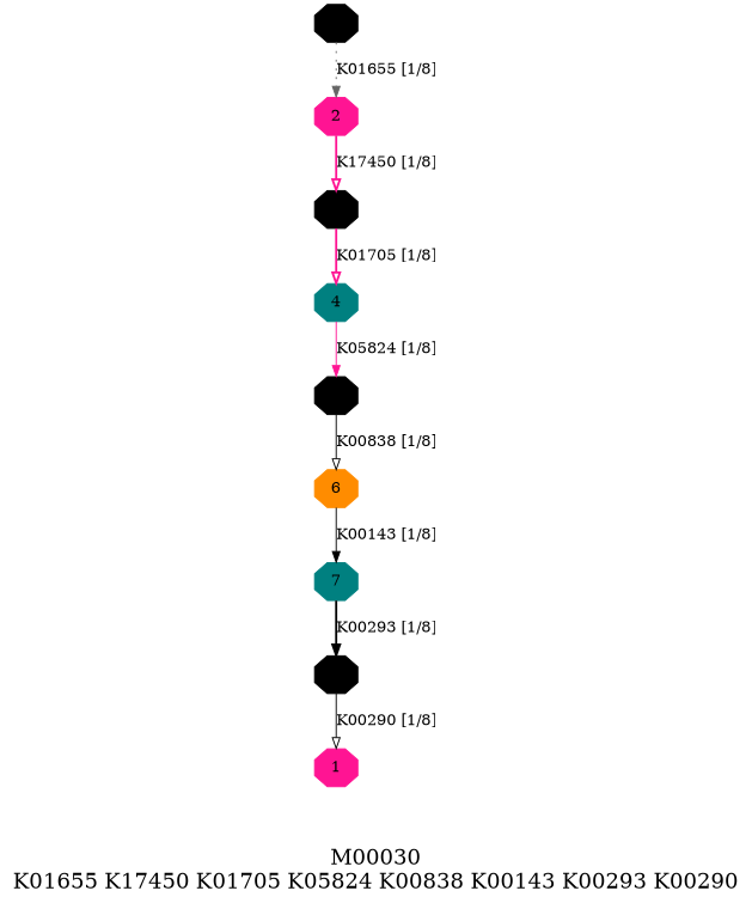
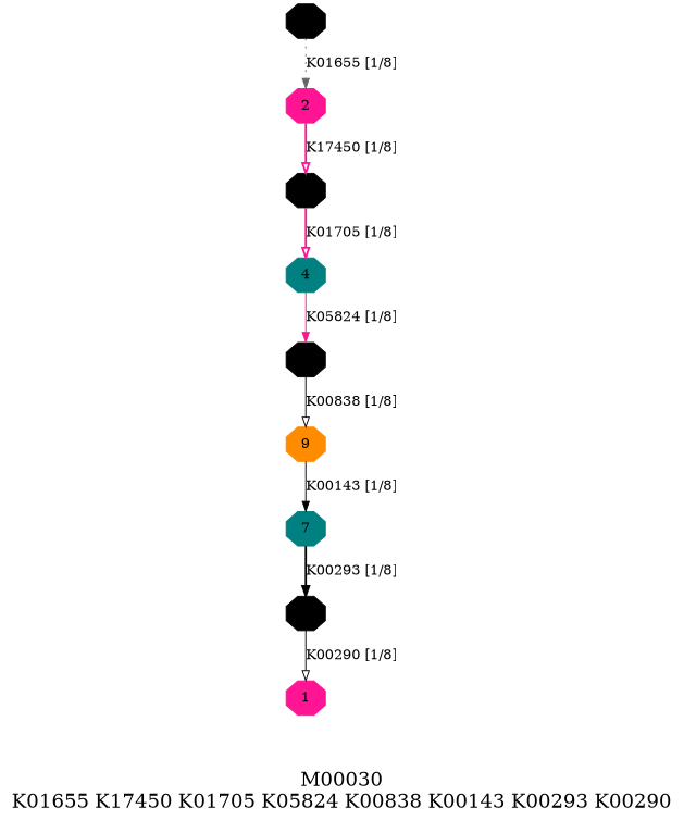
  digraph {
    fontsize=20
    label="M00030\nK01655 K17450 K01705 K05824 K00838 K00143 K00293 K00290"
    node [color=black shape=octagon style=filled]
    edge [color=black style=solid arrowhead=normal]
    0 [height=.3 width=.3]
    1 [color=deeppink height=.3 width=.3]
    2 [color=deeppink height=.3 width=.3]
    3 [height=.3 width=.3]
    4 [color=teal height=.3 width=.3]
    5 [height=.3 width=.3]
-   6 [color=darkorange height=.3 width=.3]
+   6 [color=darkorange height=.3 width=.3 label=9]
    7 [color=teal height=.3 width=.3]
    8 [height=.3 width=.3]
    subgraph sub_1 {
      0
      1
      2
      3
      4
      5
      6
      7
      8
    }
    0 -> 2 [color=gray40 label="K01655 [1/8]" style=dotted]
    2 -> 3 [color=deeppink label="K17450 [1/8]" style=bold arrowhead=onormal]
    3 -> 4 [color=deeppink label="K01705 [1/8]" style=bold arrowhead=onormal]
    4 -> 5 [color=deeppink label="K05824 [1/8]"]
    5 -> 6 [label="K00838 [1/8]" arrowhead=onormal]
    6 -> 7 [label="K00143 [1/8]"]
    7 -> 8 [label="K00293 [1/8]" style=bold]
    8 -> 1 [label="K00290 [1/8]" arrowhead=onormal]
  }
